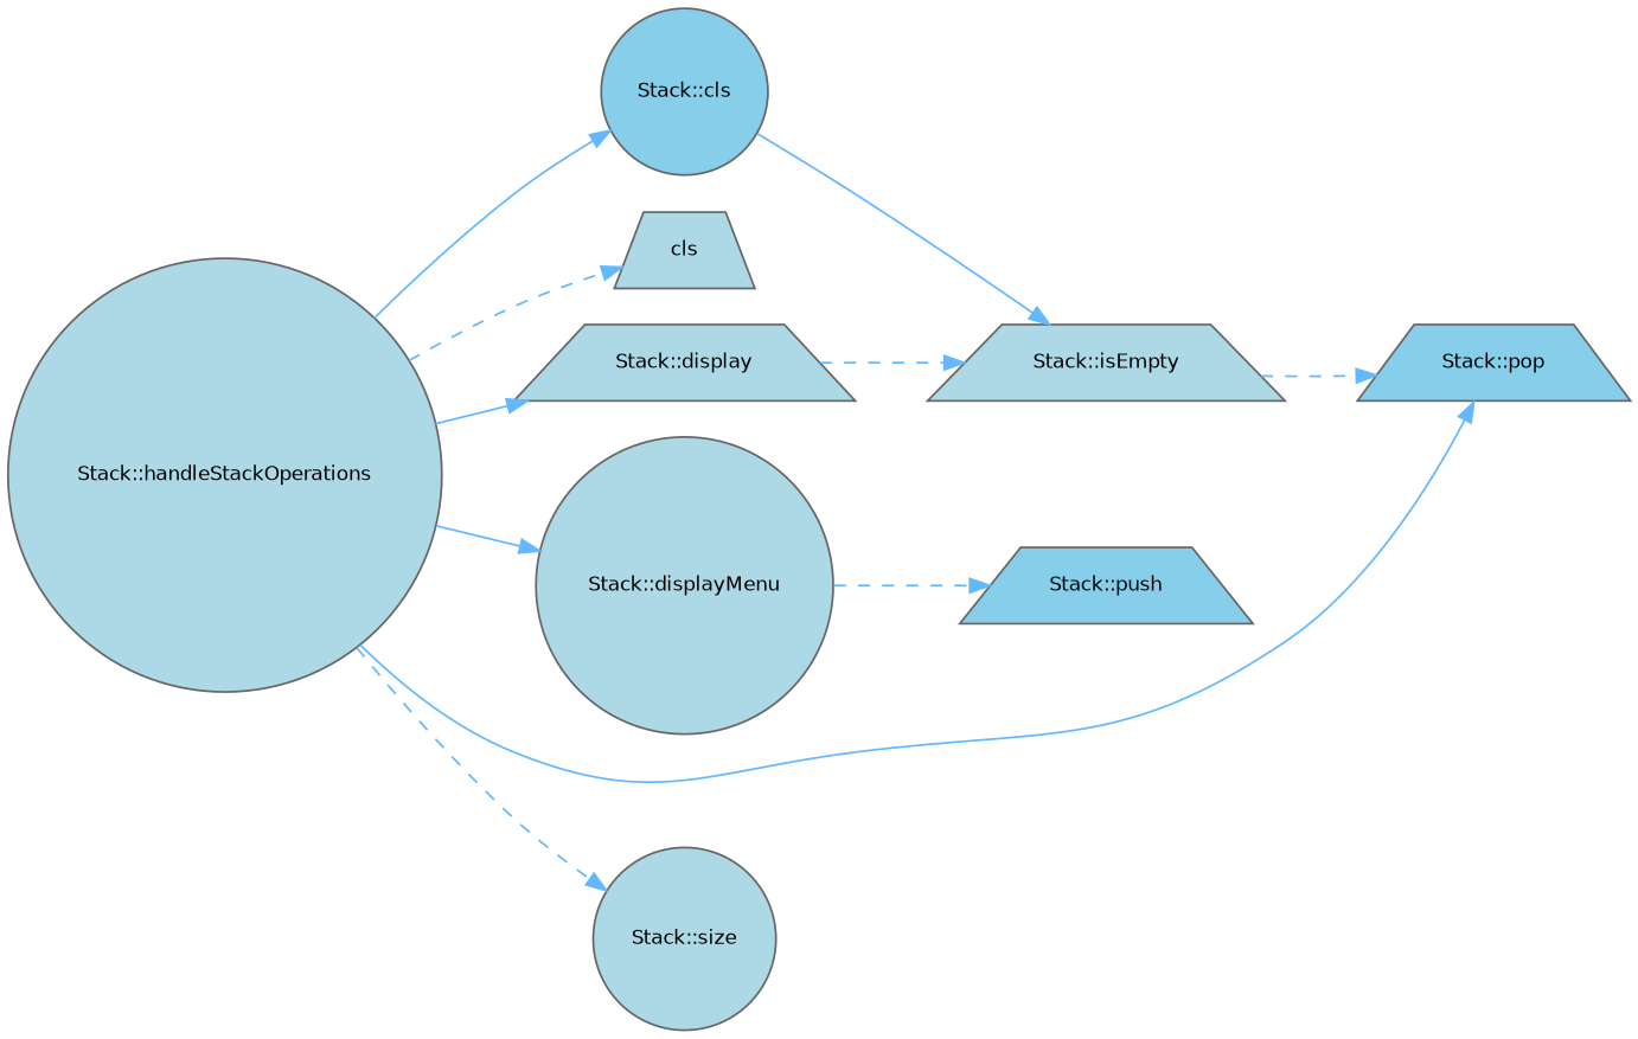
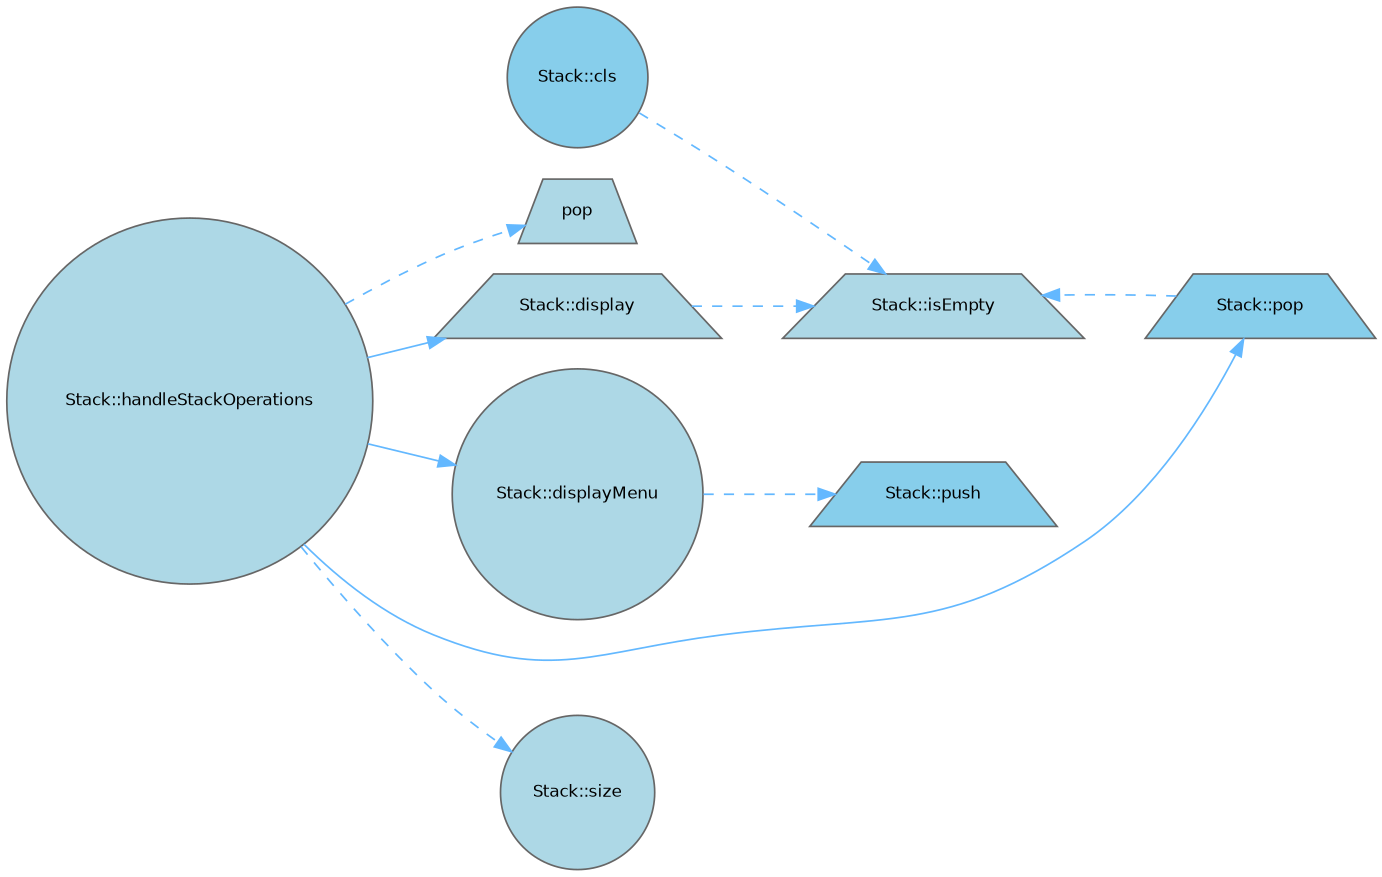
  digraph {
    rankdir=LR
    node [color=grey40 fillcolor=lightblue fontname=Helvetica fontsize=10 shape=trapezium style=filled]
    edge [color=steelblue1 fontname=Helvetica fontsize=10 labelfontname=Helvetica labelfontsize=10 style=solid]
    n1 [color=gray40 fontcolor=black height=0.2 label="Stack::handleStackOperations" shape=circle width=0.4]
    n2 [fillcolor=skyblue height=0.2 label="Stack::cls" shape=circle width=0.4]
-   n3 [height=0.2 label=cls width=0.4]
+   n3 [height=0.2 label=pop width=0.4]
    n4 [height=0.2 label="Stack::display" width=0.4]
    n5 [height=0.2 label="Stack::displayMenu" shape=circle width=0.4]
    n6 [fillcolor=skyblue height=0.2 label="Stack::pop" width=0.4]
    n7 [height=0.2 label="Stack::size" shape=circle width=0.4]
    n8 [height=0.2 label="Stack::isEmpty" width=0.4]
    n9 [fillcolor=skyblue height=0.2 label="Stack::push" width=0.4]
-   n1 -> n2
    n1 -> n3 [style=dashed]
    n1 -> n4
    n1 -> n5
    n1 -> n6
    n1 -> n7 [style=dashed]
-   n2 -> n8
+   n2 -> n8 [style=dashed]
    n4 -> n8 [style=dashed]
    n5 -> n9 [style=dashed]
-   n8 -> n6 [style=dashed]
+   n6 -> n8 [style=dashed]
  }
